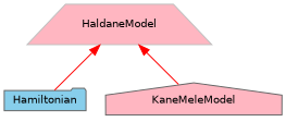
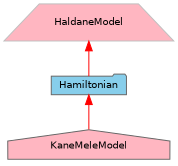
  digraph {
    node [color=gray40 fillcolor=lightpink fontname=Helvetica fontsize=10 style=filled]
    edge [color=red dir=back fontname=Helvetica fontsize=10 labelfontname=Helvetica labelfontsize=10 style=solid]
    n1 [fillcolor=skyblue fontcolor=black height=0.2 label=Hamiltonian shape=folder width=0.4]
    n2 [height=0.2 label=KaneMeleModel shape=house width=0.4]
    n3 [color=grey75 height=0.2 label=HaldaneModel shape=trapezium width=0.4]
-   n3 -> n2
+   n1 -> n2
    n3 -> n1
  }
